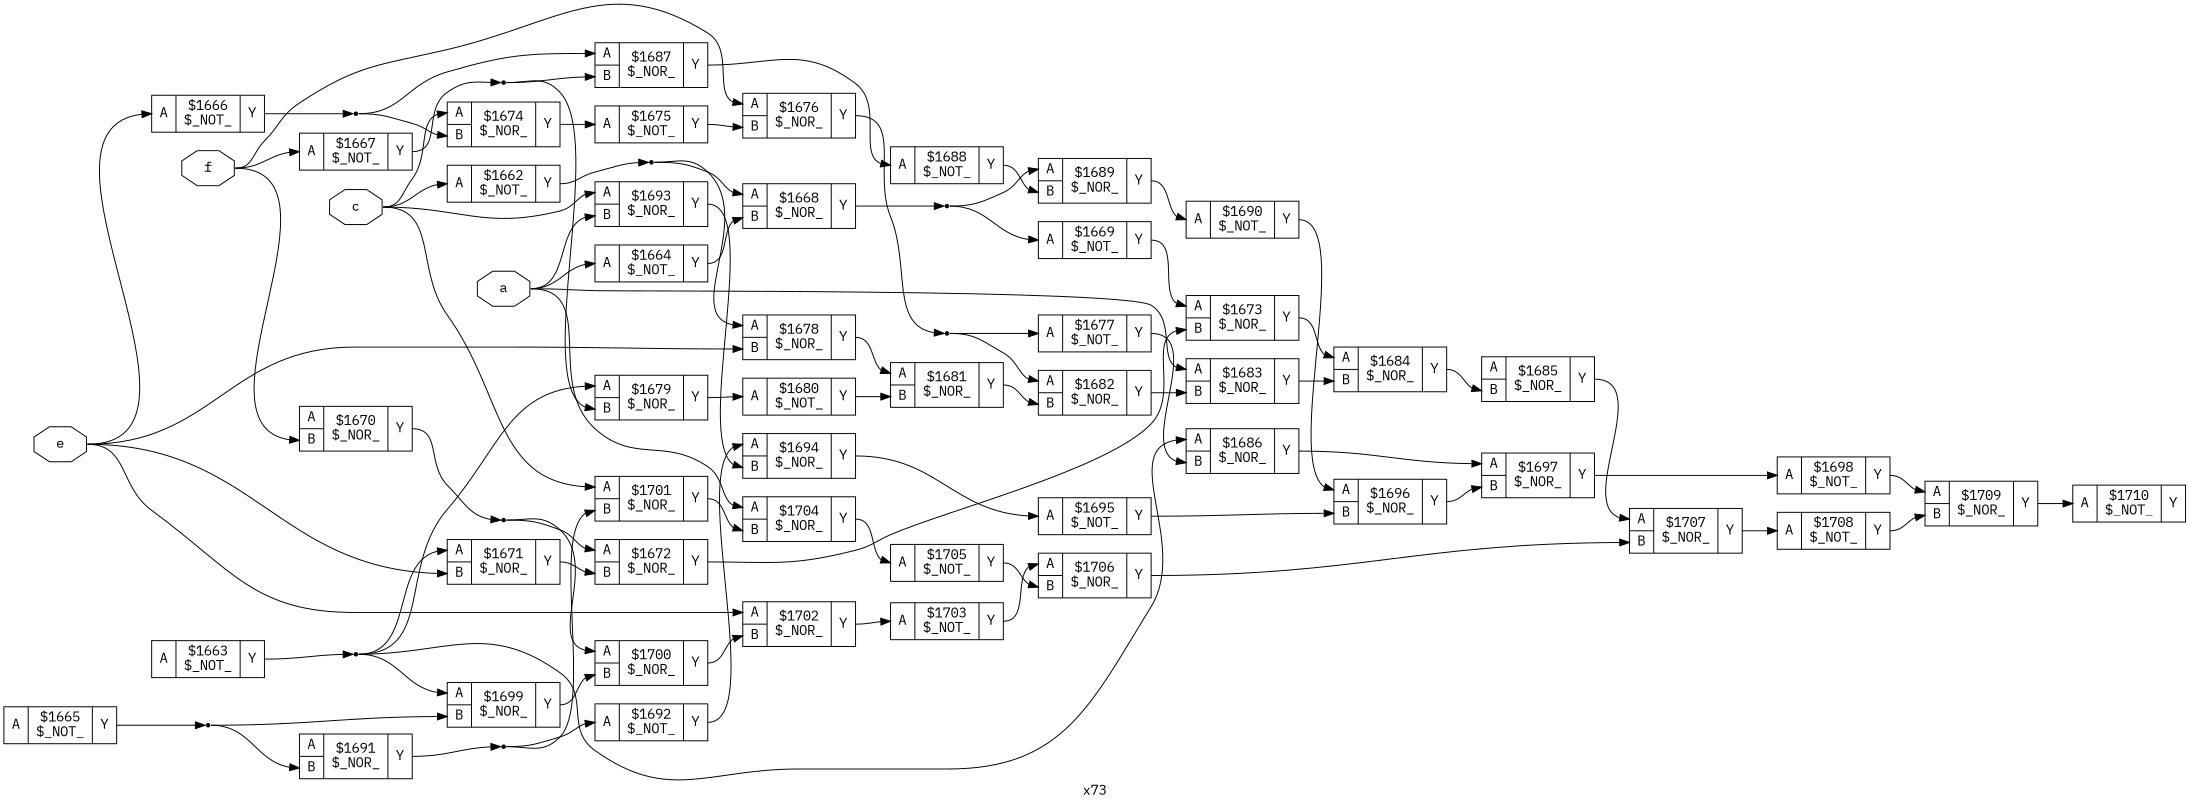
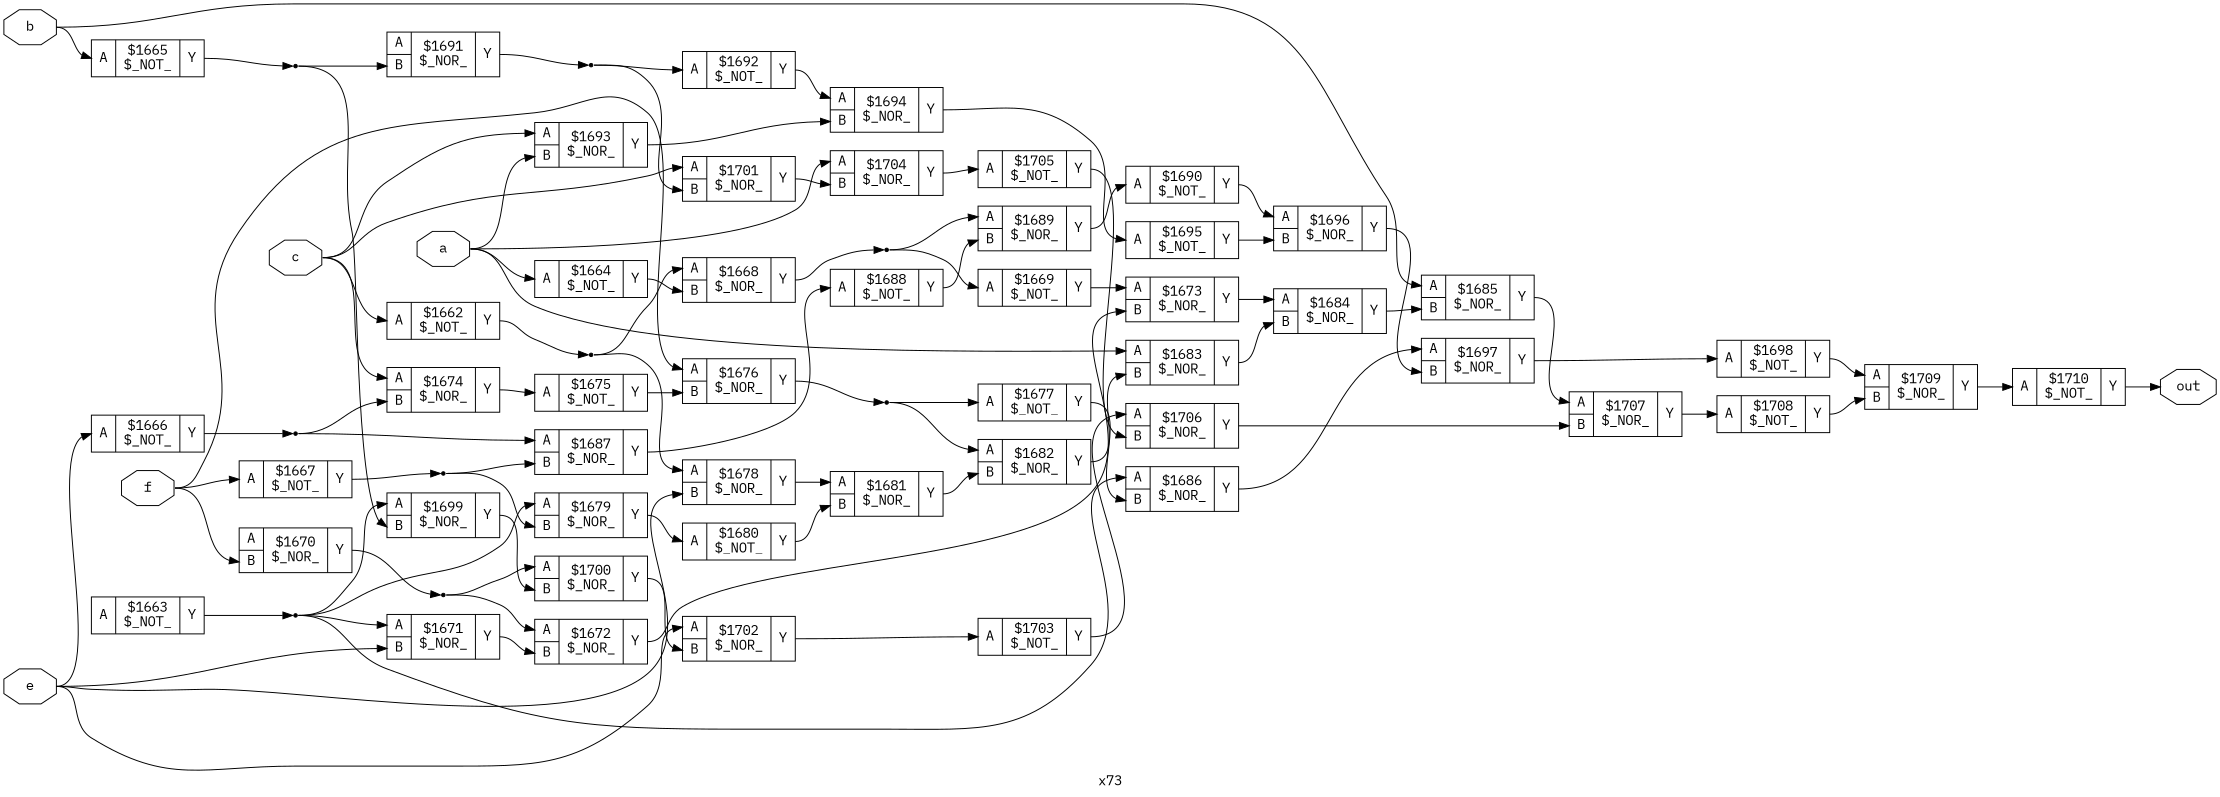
  digraph {
    fontname="IBM Plex Mono"
    label=x73
    rankdir=LR
    remincross=true
    node [fontname="IBM Plex Mono" shape=record]
    edge [color=black fontname="IBM Plex Mono" headport="p56:w" tailport="p57:e"]
    n49 [color=black fontcolor=black label=a shape=octagon]
    c60 [label="{{<p56> A}|$1664\n$_NOT_|{<p57> Y}}"]
    c80 [label="{{<p56> A|<p64> B}|$1683\n$_NOR_|{<p57> Y}}"]
    c90 [label="{{<p56> A|<p64> B}|$1693\n$_NOR_|{<p57> Y}}"]
    c101 [label="{{<p56> A|<p64> B}|$1704\n$_NOR_|{<p57> Y}}"]
    c65 [label="{{<p56> A|<p64> B}|$1668\n$_NOR_|{<p57> Y}}"]
    c81 [label="{{<p56> A|<p64> B}|$1684\n$_NOR_|{<p57> Y}}"]
    c91 [label="{{<p56> A|<p64> B}|$1694\n$_NOR_|{<p57> Y}}"]
    c102 [label="{{<p56> A}|$1705\n$_NOT_|{<p57> Y}}"]
+   n50 [color=black fontcolor=black label=b shape=octagon]
    c61 [label="{{<p56> A}|$1665\n$_NOT_|{<p57> Y}}"]
    c82 [label="{{<p56> A|<p64> B}|$1685\n$_NOR_|{<p57> Y}}"]
    n2 [shape=point]
    c104 [label="{{<p56> A|<p64> B}|$1707\n$_NOR_|{<p57> Y}}"]
    n51 [color=black fontcolor=black label=c shape=octagon]
    c58 [label="{{<p56> A}|$1662\n$_NOT_|{<p57> Y}}"]
    c71 [label="{{<p56> A|<p64> B}|$1674\n$_NOR_|{<p57> Y}}"]
    c98 [label="{{<p56> A|<p64> B}|$1701\n$_NOR_|{<p57> Y}}"]
    n47 [shape=point]
    c72 [label="{{<p56> A}|$1675\n$_NOT_|{<p57> Y}}"]
    c59 [label="{{<p56> A}|$1663\n$_NOT_|{<p57> Y}}"]
    n48 [shape=point]
    c67 [label="{{<p56> A|<p64> B}|$1670\n$_NOR_|{<p57> Y}}"]
    n7 [shape=point]
    c88 [label="{{<p56> A|<p64> B}|$1691\n$_NOR_|{<p57> Y}}"]
    n28 [shape=point]
    n53 [color=black fontcolor=black label=e shape=octagon]
    c62 [label="{{<p56> A}|$1666\n$_NOT_|{<p57> Y}}"]
    c68 [label="{{<p56> A|<p64> B}|$1671\n$_NOR_|{<p57> Y}}"]
    c75 [label="{{<p56> A|<p64> B}|$1678\n$_NOR_|{<p57> Y}}"]
    c99 [label="{{<p56> A|<p64> B}|$1702\n$_NOR_|{<p57> Y}}"]
    n3 [shape=point]
    c69 [label="{{<p56> A|<p64> B}|$1672\n$_NOR_|{<p57> Y}}"]
    c78 [label="{{<p56> A|<p64> B}|$1681\n$_NOR_|{<p57> Y}}"]
    c100 [label="{{<p56> A}|$1703\n$_NOT_|{<p57> Y}}"]
    n54 [color=black fontcolor=black label=f shape=octagon]
    c63 [label="{{<p56> A}|$1667\n$_NOT_|{<p57> Y}}"]
    c73 [label="{{<p56> A|<p64> B}|$1676\n$_NOR_|{<p57> Y}}"]
    n4 [shape=point]
    n13 [shape=point]
+   n55 [color=black fontcolor=black label=out shape=octagon]
    c83 [label="{{<p56> A|<p64> B}|$1686\n$_NOR_|{<p57> Y}}"]
    c76 [label="{{<p56> A|<p64> B}|$1679\n$_NOR_|{<p57> Y}}"]
    c96 [label="{{<p56> A|<p64> B}|$1699\n$_NOR_|{<p57> Y}}"]
    n5 [shape=point]
    c84 [label="{{<p56> A|<p64> B}|$1687\n$_NOR_|{<p57> Y}}"]
    c66 [label="{{<p56> A}|$1669\n$_NOT_|{<p57> Y}}"]
    c86 [label="{{<p56> A|<p64> B}|$1689\n$_NOR_|{<p57> Y}}"]
    c70 [label="{{<p56> A|<p64> B}|$1673\n$_NOR_|{<p57> Y}}"]
    c97 [label="{{<p56> A|<p64> B}|$1700\n$_NOR_|{<p57> Y}}"]
    c74 [label="{{<p56> A}|$1677\n$_NOT_|{<p57> Y}}"]
    c79 [label="{{<p56> A|<p64> B}|$1682\n$_NOR_|{<p57> Y}}"]
    c94 [label="{{<p56> A|<p64> B}|$1697\n$_NOR_|{<p57> Y}}"]
    c77 [label="{{<p56> A}|$1680\n$_NOT_|{<p57> Y}}"]
    c105 [label="{{<p56> A}|$1708\n$_NOT_|{<p57> Y}}"]
    c95 [label="{{<p56> A}|$1698\n$_NOT_|{<p57> Y}}"]
    c85 [label="{{<p56> A}|$1688\n$_NOT_|{<p57> Y}}"]
    c87 [label="{{<p56> A}|$1690\n$_NOT_|{<p57> Y}}"]
    c93 [label="{{<p56> A|<p64> B}|$1696\n$_NOR_|{<p57> Y}}"]
    c89 [label="{{<p56> A}|$1692\n$_NOT_|{<p57> Y}}"]
    c92 [label="{{<p56> A}|$1695\n$_NOT_|{<p57> Y}}"]
    c106 [label="{{<p56> A|<p64> B}|$1709\n$_NOR_|{<p57> Y}}"]
    c107 [label="{{<p56> A}|$1710\n$_NOT_|{<p57> Y}}"]
    c103 [label="{{<p56> A|<p64> B}|$1706\n$_NOR_|{<p57> Y}}"]
    n49 -> c60 [tailport=e]
    n49 -> c80 [tailport=e]
    n49 -> c90 [headport="p64:w" tailport=e]
    n49 -> c101 [tailport=e]
    c60 -> c65 [headport="p64:w"]
    c80 -> c81 [headport="p64:w"]
    c90 -> c91 [headport="p64:w"]
    c101 -> c102
    c65 -> n5 [headport=w]
    c81 -> c82 [headport="p64:w"]
    c91 -> c92
    c102 -> c103 [headport="p64:w"]
+   n50 -> c61 [tailport=e]
+   n50 -> c82 [tailport=e]
    c61 -> n2 [headport=w]
    c82 -> c104
    n2 -> c88 [headport="p64:w" tailport=e]
    n2 -> c96 [headport="p64:w" tailport=e]
    c104 -> c105
    n51 -> c90 [tailport=e]
    n51 -> c58 [tailport=e]
    n51 -> c71 [tailport=e]
    n51 -> c98 [tailport=e]
    c58 -> n47 [headport=w]
    c71 -> c72
    c98 -> c101 [headport="p64:w"]
    n47 -> c65 [tailport=e]
    n47 -> c75 [tailport=e]
    c72 -> c73 [headport="p64:w"]
    c59 -> n48 [headport=w]
    n48 -> c68 [tailport=e]
    n48 -> c83 [tailport=e]
    n48 -> c76 [tailport=e]
    n48 -> c96 [tailport=e]
    c67 -> n7 [headport=w]
    n7 -> c69 [tailport=e]
    n7 -> c97 [tailport=e]
    c88 -> n28 [headport=w]
    n28 -> c98 [headport="p64:w" tailport=e]
    n28 -> c89 [tailport=e]
    n53 -> c62 [tailport=e]
    n53 -> c68 [headport="p64:w" tailport=e]
    n53 -> c75 [headport="p64:w" tailport=e]
    n53 -> c99 [tailport=e]
    c62 -> n3 [headport=w]
    c68 -> c69 [headport="p64:w"]
    c75 -> c78
    c99 -> c100
    n3 -> c71 [headport="p64:w" tailport=e]
    n3 -> c84 [tailport=e]
    c69 -> c70 [headport="p64:w"]
    c78 -> c79 [headport="p64:w"]
    c100 -> c103
    n54 -> c67 [headport="p64:w" tailport=e]
    n54 -> c63 [tailport=e]
    n54 -> c73 [tailport=e]
    c63 -> n4 [headport=w]
    c73 -> n13 [headport=w]
    n4 -> c76 [headport="p64:w" tailport=e]
    n4 -> c84 [headport="p64:w" tailport=e]
    n13 -> c74 [tailport=e]
    n13 -> c79 [tailport=e]
    c83 -> c94
    c76 -> c77
    c96 -> c97 [headport="p64:w"]
    n5 -> c66 [tailport=e]
    n5 -> c86 [tailport=e]
    c84 -> c85
    c66 -> c70
    c86 -> c87
    c70 -> c81
    c97 -> c99 [headport="p64:w"]
    c74 -> c83 [headport="p64:w"]
    c79 -> c80 [headport="p64:w"]
    c94 -> c95
    c77 -> c78 [headport="p64:w"]
    c105 -> c106 [headport="p64:w"]
    c95 -> c106
    c85 -> c86 [headport="p64:w"]
    c87 -> c93
    c93 -> c94 [headport="p64:w"]
    c89 -> c91
    c92 -> c93 [headport="p64:w"]
    c106 -> c107
+   c107 -> n55 [headport=w]
    c103 -> c104 [headport="p64:w"]
  }
